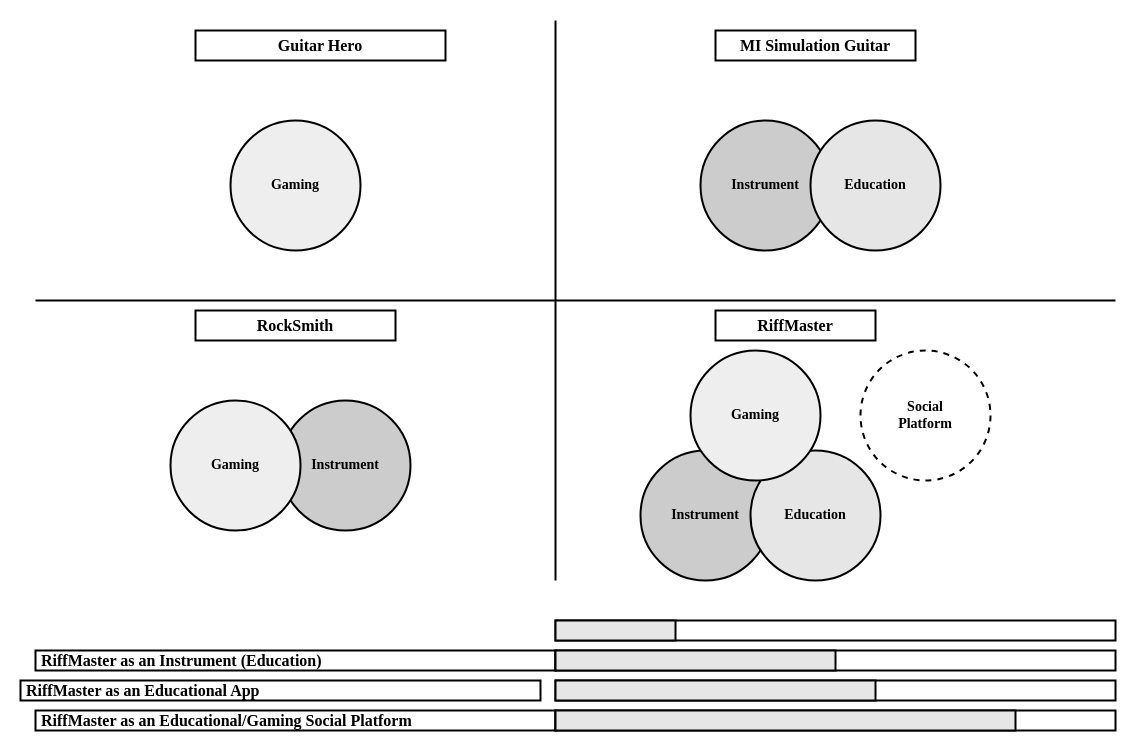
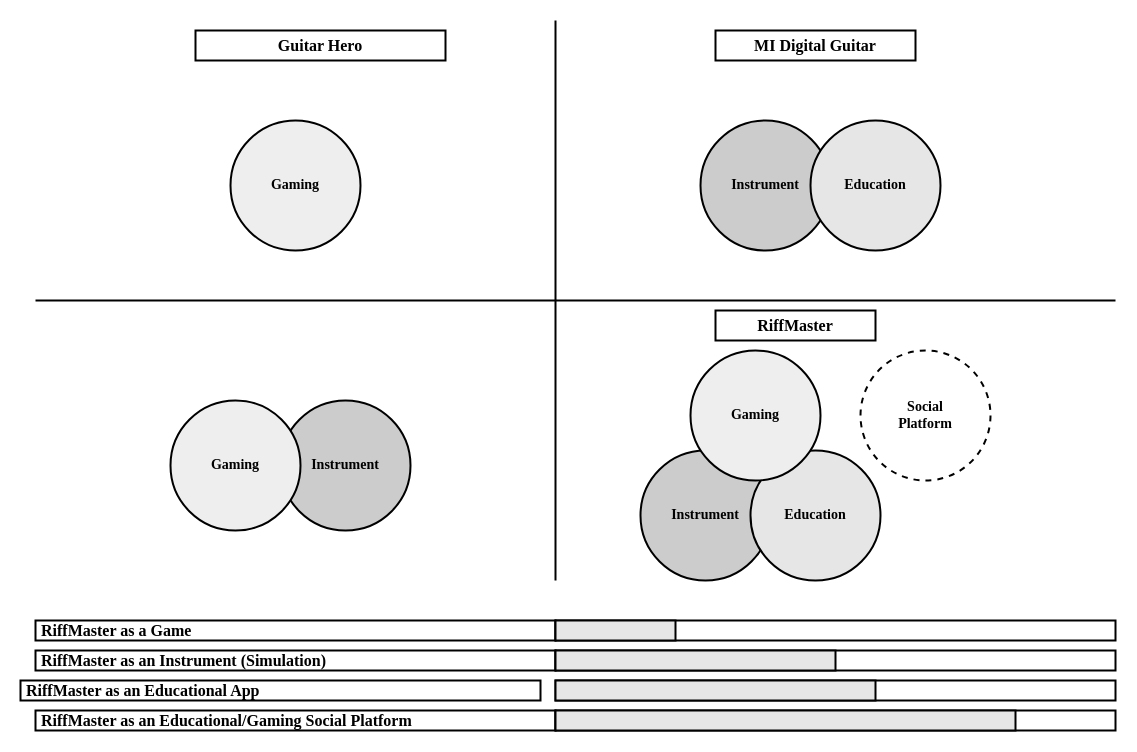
  <mxCell id="0" />
  <mxCell id="1" parent="0" />
  <mxCell id="2" value="" style="endArrow=none;html=1;rounded=0;strokeWidth=2;" edge="1" parent="1"><mxGeometry width="50" height="50" relative="1" as="geometry"><mxPoint x="555" y="580" as="sourcePoint" /><mxPoint x="555" y="20" as="targetPoint" /></mxGeometry></mxCell>
  <mxCell id="3" value="" style="endArrow=none;html=1;rounded=0;strokeWidth=2;" edge="1" parent="1"><mxGeometry width="50" height="50" relative="1" as="geometry"><mxPoint x="35" y="300" as="sourcePoint" /><mxPoint x="1115" y="300" as="targetPoint" /></mxGeometry></mxCell>
  <mxCell id="4" value="Guitar Hero" style="rounded=0;whiteSpace=wrap;html=1;fillColor=none;fontSize=16;fontFamily=Fira Code;fontSource=https%3A%2F%2Ffonts.googleapis.com%2Fcss%3Ffamily%3DFira%2BCode;fontStyle=1;strokeWidth=2;" vertex="1" parent="1"><mxGeometry x="195" y="30" width="250" height="30" as="geometry" /></mxCell>
- <mxCell id="5" value="MI Simulation Guitar" style="rounded=0;whiteSpace=wrap;html=1;fillColor=none;fontSize=16;fontFamily=Fira Code;fontSource=https%3A%2F%2Ffonts.googleapis.com%2Fcss%3Ffamily%3DFira%2BCode;fontStyle=1;strokeWidth=2;" vertex="1" parent="1"><mxGeometry x="715" y="30" width="200" height="30" as="geometry" /></mxCell>
- <mxCell id="6" value="RockSmith" style="rounded=0;whiteSpace=wrap;html=1;fillColor=none;fontSize=16;fontFamily=Fira Code;fontSource=https%3A%2F%2Ffonts.googleapis.com%2Fcss%3Ffamily%3DFira%2BCode;fontStyle=1;strokeWidth=2;" vertex="1" parent="1"><mxGeometry x="195" y="310" width="200" height="30" as="geometry" /></mxCell>
+ <mxCell id="5" value="MI Digital Guitar" style="rounded=0;whiteSpace=wrap;html=1;fillColor=none;fontSize=16;fontFamily=Fira Code;fontSource=https%3A%2F%2Ffonts.googleapis.com%2Fcss%3Ffamily%3DFira%2BCode;fontStyle=1;strokeWidth=2;" vertex="1" parent="1"><mxGeometry x="715" y="30" width="200" height="30" as="geometry" /></mxCell>
  <mxCell id="7" value="RiffMaster" style="rounded=0;whiteSpace=wrap;html=1;fillColor=none;fontSize=16;fontFamily=Fira Code;fontSource=https%3A%2F%2Ffonts.googleapis.com%2Fcss%3Ffamily%3DFira%2BCode;fontStyle=1;strokeWidth=2;" vertex="1" parent="1"><mxGeometry x="715" y="310" width="160" height="30" as="geometry" /></mxCell>
  <mxCell id="8" value="&lt;font data-font-src=&quot;https://fonts.googleapis.com/css?family=Fira+Code&quot; face=&quot;Fira Code&quot; style=&quot;font-size: 14px;&quot;&gt;&lt;b&gt;Gaming&lt;/b&gt;&lt;/font&gt;" style="ellipse;whiteSpace=wrap;html=1;aspect=fixed;strokeWidth=2;fillColor=#EEEEEE;" vertex="1" parent="1"><mxGeometry x="230" y="120" width="130" height="130" as="geometry" /></mxCell>
  <mxCell id="9" value="&lt;font data-font-src=&quot;https://fonts.googleapis.com/css?family=Fira+Code&quot; face=&quot;Fira Code&quot; style=&quot;font-size: 14px;&quot;&gt;&lt;b&gt;Instrument&lt;/b&gt;&lt;/font&gt;" style="ellipse;whiteSpace=wrap;html=1;aspect=fixed;strokeWidth=2;fillColor=#CCCCCC;" vertex="1" parent="1"><mxGeometry x="700" y="120" width="130" height="130" as="geometry" /></mxCell>
  <mxCell id="10" value="&lt;font data-font-src=&quot;https://fonts.googleapis.com/css?family=Fira+Code&quot; face=&quot;Fira Code&quot; style=&quot;font-size: 14px;&quot;&gt;&lt;b&gt;Education&lt;/b&gt;&lt;/font&gt;" style="ellipse;whiteSpace=wrap;html=1;aspect=fixed;strokeWidth=2;fillColor=#E6E6E6;" vertex="1" parent="1"><mxGeometry x="810" y="120" width="130" height="130" as="geometry" /></mxCell>
  <mxCell id="11" value="&lt;font data-font-src=&quot;https://fonts.googleapis.com/css?family=Fira+Code&quot; face=&quot;Fira Code&quot; style=&quot;font-size: 14px;&quot;&gt;&lt;b&gt;Instrument&lt;/b&gt;&lt;/font&gt;" style="ellipse;whiteSpace=wrap;html=1;aspect=fixed;strokeWidth=2;fillColor=#CCCCCC;" vertex="1" parent="1"><mxGeometry x="280" y="400" width="130" height="130" as="geometry" /></mxCell>
  <mxCell id="12" value="&lt;font data-font-src=&quot;https://fonts.googleapis.com/css?family=Fira+Code&quot; face=&quot;Fira Code&quot; style=&quot;font-size: 14px;&quot;&gt;&lt;b&gt;Gaming&lt;/b&gt;&lt;/font&gt;" style="ellipse;whiteSpace=wrap;html=1;aspect=fixed;strokeWidth=2;fillColor=#EEEEEE;" vertex="1" parent="1"><mxGeometry x="170" y="400" width="130" height="130" as="geometry" /></mxCell>
  <mxCell id="13" value="&lt;font data-font-src=&quot;https://fonts.googleapis.com/css?family=Fira+Code&quot; face=&quot;Fira Code&quot; style=&quot;font-size: 14px;&quot;&gt;&lt;b&gt;Instrument&lt;/b&gt;&lt;/font&gt;" style="ellipse;whiteSpace=wrap;html=1;aspect=fixed;strokeWidth=2;fillColor=#CCCCCC;" vertex="1" parent="1"><mxGeometry x="640" y="450" width="130" height="130" as="geometry" /></mxCell>
  <mxCell id="14" value="&lt;font data-font-src=&quot;https://fonts.googleapis.com/css?family=Fira+Code&quot; face=&quot;Fira Code&quot; style=&quot;font-size: 14px;&quot;&gt;&lt;b&gt;Education&lt;/b&gt;&lt;/font&gt;" style="ellipse;whiteSpace=wrap;html=1;aspect=fixed;strokeWidth=2;fillColor=#E6E6E6;" vertex="1" parent="1"><mxGeometry x="750" y="450" width="130" height="130" as="geometry" /></mxCell>
  <mxCell id="15" value="&lt;font data-font-src=&quot;https://fonts.googleapis.com/css?family=Fira+Code&quot; face=&quot;Fira Code&quot; style=&quot;font-size: 14px;&quot;&gt;&lt;b&gt;Gaming&lt;/b&gt;&lt;/font&gt;" style="ellipse;whiteSpace=wrap;html=1;aspect=fixed;strokeWidth=2;fillColor=#EEEEEE;" vertex="1" parent="1"><mxGeometry x="690" y="350" width="130" height="130" as="geometry" /></mxCell>
  <mxCell id="16" value="&lt;font data-font-src=&quot;https://fonts.googleapis.com/css?family=Fira+Code&quot; face=&quot;Fira Code&quot; style=&quot;font-size: 14px;&quot;&gt;&lt;b&gt;Social&lt;br&gt;Platform&lt;/b&gt;&lt;/font&gt;" style="ellipse;whiteSpace=wrap;html=1;aspect=fixed;strokeWidth=2;fillColor=none;dashed=1;" vertex="1" parent="1"><mxGeometry x="860" y="350" width="130" height="130" as="geometry" /></mxCell>
  <mxCell id="17" value="" style="rounded=0;whiteSpace=wrap;html=1;fontFamily=Fira Code;fontSource=https%3A%2F%2Ffonts.googleapis.com%2Fcss%3Ffamily%3DFira%2BCode;fontSize=14;strokeWidth=2;fillColor=none;" vertex="1" parent="1"><mxGeometry x="555" y="620" width="560" height="20" as="geometry" /></mxCell>
+ <mxCell id="18" value="&amp;nbsp;RiffMaster as a Game" style="rounded=0;whiteSpace=wrap;html=1;fillColor=none;fontSize=16;fontFamily=Fira Code;fontSource=https%3A%2F%2Ffonts.googleapis.com%2Fcss%3Ffamily%3DFira%2BCode;fontStyle=1;strokeWidth=2;align=left;" vertex="1" parent="1"><mxGeometry x="35" y="620" width="520" height="20" as="geometry" /></mxCell>
  <mxCell id="19" value="" style="rounded=0;whiteSpace=wrap;html=1;fontFamily=Fira Code;fontSource=https%3A%2F%2Ffonts.googleapis.com%2Fcss%3Ffamily%3DFira%2BCode;fontSize=14;strokeWidth=2;fillColor=none;" vertex="1" parent="1"><mxGeometry x="555" y="650" width="560" height="20" as="geometry" /></mxCell>
- <mxCell id="20" value="&amp;nbsp;RiffMaster as an Instrument (Education)" style="rounded=0;whiteSpace=wrap;html=1;fillColor=none;fontSize=16;fontFamily=Fira Code;fontSource=https%3A%2F%2Ffonts.googleapis.com%2Fcss%3Ffamily%3DFira%2BCode;fontStyle=1;strokeWidth=2;align=left;" vertex="1" parent="1"><mxGeometry x="35" y="650" width="520" height="20" as="geometry" /></mxCell>
+ <mxCell id="20" value="&amp;nbsp;RiffMaster as an Instrument (Simulation)" style="rounded=0;whiteSpace=wrap;html=1;fillColor=none;fontSize=16;fontFamily=Fira Code;fontSource=https%3A%2F%2Ffonts.googleapis.com%2Fcss%3Ffamily%3DFira%2BCode;fontStyle=1;strokeWidth=2;align=left;" vertex="1" parent="1"><mxGeometry x="35" y="650" width="520" height="20" as="geometry" /></mxCell>
  <mxCell id="21" value="" style="rounded=0;whiteSpace=wrap;html=1;fontFamily=Fira Code;fontSource=https%3A%2F%2Ffonts.googleapis.com%2Fcss%3Ffamily%3DFira%2BCode;fontSize=14;strokeWidth=2;fillColor=none;" vertex="1" parent="1"><mxGeometry x="555" y="680" width="560" height="20" as="geometry" /></mxCell>
  <mxCell id="22" value="&amp;nbsp;RiffMaster as an Educational App" style="rounded=0;whiteSpace=wrap;html=1;fillColor=none;fontSize=16;fontFamily=Fira Code;fontSource=https%3A%2F%2Ffonts.googleapis.com%2Fcss%3Ffamily%3DFira%2BCode;fontStyle=1;strokeWidth=2;align=left;" vertex="1" parent="1"><mxGeometry x="20" y="680" width="520" height="20" as="geometry" /></mxCell>
  <mxCell id="23" value="" style="rounded=0;whiteSpace=wrap;html=1;fontFamily=Fira Code;fontSource=https%3A%2F%2Ffonts.googleapis.com%2Fcss%3Ffamily%3DFira%2BCode;fontSize=14;strokeWidth=2;fillColor=none;" vertex="1" parent="1"><mxGeometry x="555" y="710" width="560" height="20" as="geometry" /></mxCell>
  <mxCell id="24" value="&amp;nbsp;RiffMaster as an Educational/Gaming Social Platform" style="rounded=0;whiteSpace=wrap;html=1;fillColor=none;fontSize=16;fontFamily=Fira Code;fontSource=https%3A%2F%2Ffonts.googleapis.com%2Fcss%3Ffamily%3DFira%2BCode;fontStyle=1;strokeWidth=2;align=left;" vertex="1" parent="1"><mxGeometry x="35" y="710" width="520" height="20" as="geometry" /></mxCell>
  <mxCell id="25" value="" style="rounded=0;whiteSpace=wrap;html=1;fontFamily=Fira Code;fontSource=https%3A%2F%2Ffonts.googleapis.com%2Fcss%3Ffamily%3DFira%2BCode;fontSize=14;strokeWidth=2;fillColor=#E6E6E6;" vertex="1" parent="1"><mxGeometry x="555" y="620" width="120" height="20" as="geometry" /></mxCell>
  <mxCell id="26" value="" style="rounded=0;whiteSpace=wrap;html=1;fontFamily=Fira Code;fontSource=https%3A%2F%2Ffonts.googleapis.com%2Fcss%3Ffamily%3DFira%2BCode;fontSize=14;strokeWidth=2;fillColor=#E6E6E6;" vertex="1" parent="1"><mxGeometry x="555" y="650" width="280" height="20" as="geometry" /></mxCell>
  <mxCell id="27" value="" style="rounded=0;whiteSpace=wrap;html=1;fontFamily=Fira Code;fontSource=https%3A%2F%2Ffonts.googleapis.com%2Fcss%3Ffamily%3DFira%2BCode;fontSize=14;strokeWidth=2;fillColor=#E6E6E6;" vertex="1" parent="1"><mxGeometry x="555" y="680" width="320" height="20" as="geometry" /></mxCell>
  <mxCell id="28" value="" style="rounded=0;whiteSpace=wrap;html=1;fontFamily=Fira Code;fontSource=https%3A%2F%2Ffonts.googleapis.com%2Fcss%3Ffamily%3DFira%2BCode;fontSize=14;strokeWidth=2;fillColor=#E6E6E6;" vertex="1" parent="1"><mxGeometry x="555" y="710" width="460" height="20" as="geometry" /></mxCell>
